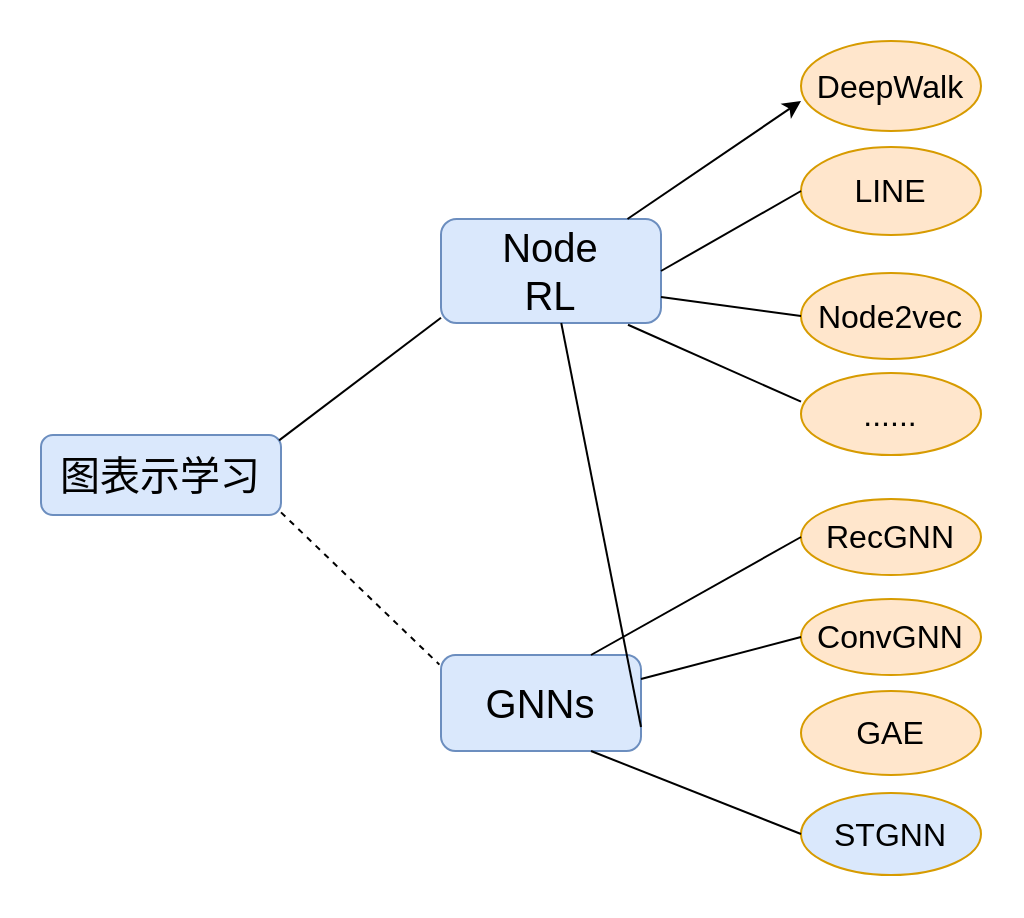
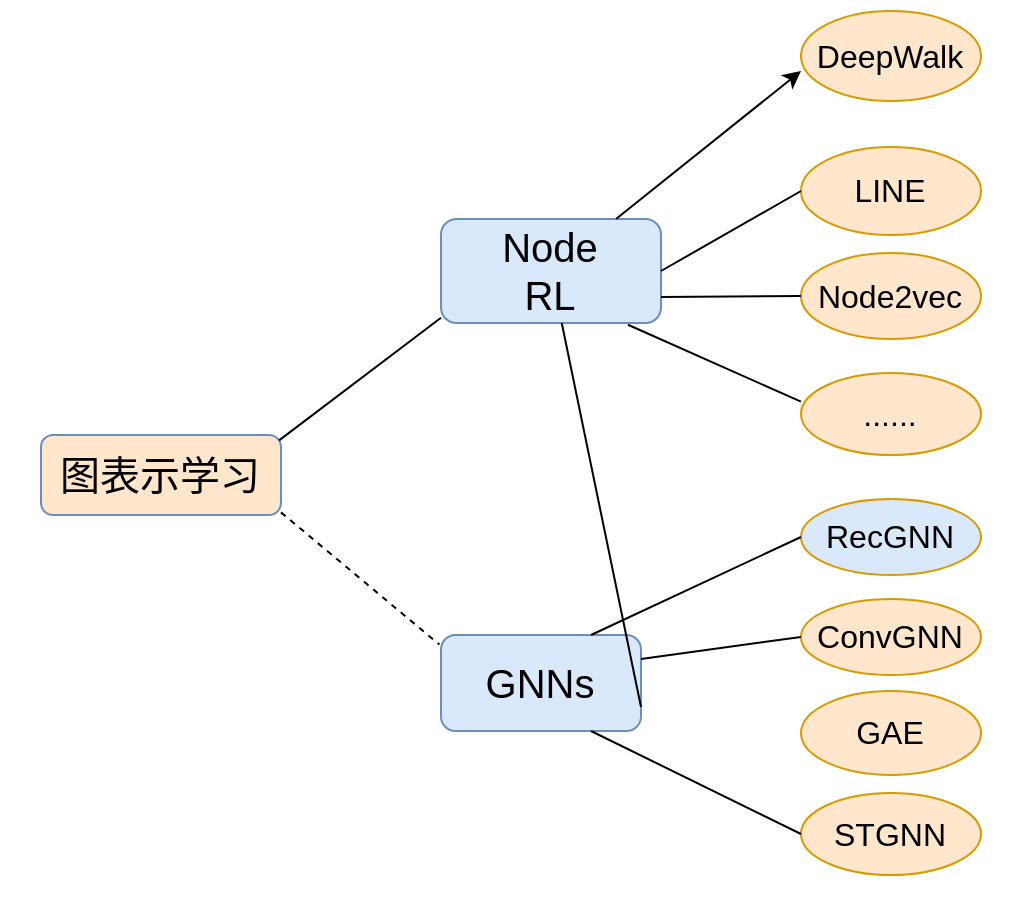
  <mxCell id="0" />
  <mxCell id="1" parent="0" />
- <mxCell id="2" value="&lt;font style=&quot;font-size: 20px&quot;&gt;图表示学习&lt;/font&gt;" style="rounded=1;whiteSpace=wrap;html=1;fillColor=#dae8fc;strokeColor=#6c8ebf;" parent="1" vertex="1"><mxGeometry x="20" y="217" width="120" height="40" as="geometry" /></mxCell>
+ <mxCell id="2" value="&lt;font style=&quot;font-size: 20px&quot;&gt;图表示学习&lt;/font&gt;" style="rounded=1;whiteSpace=wrap;html=1;fillColor=#ffe6cc;strokeColor=#6c8ebf;" parent="1" vertex="1"><mxGeometry x="20" y="217" width="120" height="40" as="geometry" /></mxCell>
  <mxCell id="3" value="&lt;font style=&quot;font-size: 20px&quot;&gt;Node&lt;br&gt;RL&lt;br&gt;&lt;/font&gt;" style="rounded=1;whiteSpace=wrap;html=1;fillColor=#dae8fc;strokeColor=#6c8ebf;" parent="1" vertex="1"><mxGeometry x="220" y="109" width="110" height="52" as="geometry" /></mxCell>
- <mxCell id="4" value="&lt;font style=&quot;font-size: 20px&quot;&gt;GNNs&lt;/font&gt;" style="rounded=1;whiteSpace=wrap;html=1;fillColor=#dae8fc;strokeColor=#6c8ebf;" parent="1" vertex="1"><mxGeometry x="220" y="327" width="100" height="48" as="geometry" /></mxCell>
+ <mxCell id="4" value="&lt;font style=&quot;font-size: 20px&quot;&gt;GNNs&lt;/font&gt;" style="rounded=1;whiteSpace=wrap;html=1;fillColor=#dae8fc;strokeColor=#6c8ebf;" parent="1" vertex="1"><mxGeometry x="220" y="317" width="100" height="48" as="geometry" /></mxCell>
  <mxCell id="5" value="" style="endArrow=none;html=1;entryX=-0.008;entryY=0.1;entryDx=0;entryDy=0;entryPerimeter=0;exitX=1;exitY=0.967;exitDx=0;exitDy=0;exitPerimeter=0;dashed=1;" parent="1" source="2" target="4" edge="1"><mxGeometry width="50" height="50" relative="1" as="geometry"><mxPoint x="20" y="477" as="sourcePoint" /><mxPoint x="70" y="427" as="targetPoint" /></mxGeometry></mxCell>
  <mxCell id="6" value="" style="endArrow=none;html=1;entryX=0;entryY=0.95;entryDx=0;entryDy=0;entryPerimeter=0;exitX=0.992;exitY=0.067;exitDx=0;exitDy=0;exitPerimeter=0;" parent="1" source="2" target="3" edge="1"><mxGeometry width="50" height="50" relative="1" as="geometry"><mxPoint x="20" y="477" as="sourcePoint" /><mxPoint x="70" y="427" as="targetPoint" /></mxGeometry></mxCell>
- <mxCell id="7" value="&lt;font style=&quot;font-size: 16px&quot;&gt;DeepWalk&lt;/font&gt;" style="ellipse;whiteSpace=wrap;html=1;fillColor=#ffe6cc;strokeColor=#d79b00;" parent="1" vertex="1"><mxGeometry x="400" y="20" width="90" height="45" as="geometry" /></mxCell>
+ <mxCell id="7" value="&lt;font style=&quot;font-size: 16px&quot;&gt;DeepWalk&lt;/font&gt;" style="ellipse;whiteSpace=wrap;html=1;fillColor=#ffe6cc;strokeColor=#d79b00;" parent="1" vertex="1"><mxGeometry x="400" y="5" width="90" height="45" as="geometry" /></mxCell>
  <mxCell id="8" value="&lt;font style=&quot;font-size: 16px&quot;&gt;LINE&lt;/font&gt;" style="ellipse;whiteSpace=wrap;html=1;fillColor=#ffe6cc;strokeColor=#d79b00;" parent="1" vertex="1"><mxGeometry x="400" y="73" width="90" height="44" as="geometry" /></mxCell>
- <mxCell id="9" value="&lt;font style=&quot;font-size: 16px&quot;&gt;Node2vec&lt;/font&gt;" style="ellipse;whiteSpace=wrap;html=1;fillColor=#ffe6cc;strokeColor=#d79b00;" parent="1" vertex="1"><mxGeometry x="400" y="136" width="90" height="43" as="geometry" /></mxCell>
+ <mxCell id="9" value="&lt;font style=&quot;font-size: 16px&quot;&gt;Node2vec&lt;/font&gt;" style="ellipse;whiteSpace=wrap;html=1;fillColor=#ffe6cc;strokeColor=#d79b00;" parent="1" vertex="1"><mxGeometry x="400" y="126" width="90" height="43" as="geometry" /></mxCell>
  <mxCell id="10" value="" style="endArrow=classic;html=1;entryX=0;entryY=0.667;entryDx=0;entryDy=0;entryPerimeter=0;" parent="1" source="3" target="7" edge="1"><mxGeometry width="50" height="50" relative="1" as="geometry"><mxPoint x="20" y="477" as="sourcePoint" /><mxPoint x="70" y="427" as="targetPoint" /></mxGeometry></mxCell>
  <mxCell id="11" value="" style="endArrow=none;html=1;entryX=0;entryY=0.5;entryDx=0;entryDy=0;exitX=1;exitY=0.5;exitDx=0;exitDy=0;" parent="1" source="3" target="8" edge="1"><mxGeometry width="50" height="50" relative="1" as="geometry"><mxPoint x="20" y="477" as="sourcePoint" /><mxPoint x="70" y="427" as="targetPoint" /></mxGeometry></mxCell>
  <mxCell id="12" value="&lt;font style=&quot;font-size: 16px&quot;&gt;......&lt;/font&gt;" style="ellipse;whiteSpace=wrap;html=1;fillColor=#ffe6cc;strokeColor=#d79b00;" parent="1" vertex="1"><mxGeometry x="400" y="186" width="90" height="41" as="geometry" /></mxCell>
  <mxCell id="13" value="" style="endArrow=none;html=1;entryX=0;entryY=0.5;entryDx=0;entryDy=0;exitX=1;exitY=0.75;exitDx=0;exitDy=0;" parent="1" source="3" target="9" edge="1"><mxGeometry width="50" height="50" relative="1" as="geometry"><mxPoint x="20" y="477" as="sourcePoint" /><mxPoint x="70" y="427" as="targetPoint" /></mxGeometry></mxCell>
  <mxCell id="14" value="" style="endArrow=none;html=1;entryX=0;entryY=0.35;entryDx=0;entryDy=0;entryPerimeter=0;exitX=0.85;exitY=1.017;exitDx=0;exitDy=0;exitPerimeter=0;" parent="1" source="3" target="12" edge="1"><mxGeometry width="50" height="50" relative="1" as="geometry"><mxPoint x="20" y="477" as="sourcePoint" /><mxPoint x="70" y="427" as="targetPoint" /></mxGeometry></mxCell>
- <mxCell id="15" value="&lt;font style=&quot;font-size: 16px&quot;&gt;RecGNN&lt;/font&gt;" style="ellipse;whiteSpace=wrap;html=1;fillColor=#ffe6cc;strokeColor=#d79b00;" parent="1" vertex="1"><mxGeometry x="400" y="249" width="90" height="38" as="geometry" /></mxCell>
+ <mxCell id="15" value="&lt;font style=&quot;font-size: 16px&quot;&gt;RecGNN&lt;/font&gt;" style="ellipse;whiteSpace=wrap;html=1;fillColor=#dae8fc;strokeColor=#d79b00;" parent="1" vertex="1"><mxGeometry x="400" y="249" width="90" height="38" as="geometry" /></mxCell>
  <mxCell id="16" value="&lt;font style=&quot;font-size: 16px&quot;&gt;ConvGNN&lt;/font&gt;" style="ellipse;whiteSpace=wrap;html=1;fillColor=#ffe6cc;strokeColor=#d79b00;" parent="1" vertex="1"><mxGeometry x="400" y="299" width="90" height="38" as="geometry" /></mxCell>
  <mxCell id="17" value="&lt;font style=&quot;font-size: 16px&quot;&gt;GAE&lt;/font&gt;" style="ellipse;whiteSpace=wrap;html=1;fillColor=#ffe6cc;strokeColor=#d79b00;" parent="1" vertex="1"><mxGeometry x="400" y="345" width="90" height="42" as="geometry" /></mxCell>
- <mxCell id="18" value="&lt;font style=&quot;font-size: 16px&quot;&gt;STGNN&lt;/font&gt;" style="ellipse;whiteSpace=wrap;html=1;fillColor=#dae8fc;strokeColor=#d79b00;" parent="1" vertex="1"><mxGeometry x="400" y="396" width="90" height="41" as="geometry" /></mxCell>
+ <mxCell id="18" value="&lt;font style=&quot;font-size: 16px&quot;&gt;STGNN&lt;/font&gt;" style="ellipse;whiteSpace=wrap;html=1;fillColor=#ffe6cc;strokeColor=#d79b00;" parent="1" vertex="1"><mxGeometry x="400" y="396" width="90" height="41" as="geometry" /></mxCell>
  <mxCell id="19" value="" style="endArrow=none;html=1;entryX=0;entryY=0.5;entryDx=0;entryDy=0;exitX=0.75;exitY=0;exitDx=0;exitDy=0;" parent="1" source="4" target="15" edge="1"><mxGeometry width="50" height="50" relative="1" as="geometry"><mxPoint x="20" y="627" as="sourcePoint" /><mxPoint x="70" y="577" as="targetPoint" /></mxGeometry></mxCell>
  <mxCell id="20" value="" style="endArrow=none;html=1;entryX=0;entryY=0.5;entryDx=0;entryDy=0;exitX=1;exitY=0.25;exitDx=0;exitDy=0;" parent="1" source="4" target="16" edge="1"><mxGeometry width="50" height="50" relative="1" as="geometry"><mxPoint x="20" y="627" as="sourcePoint" /><mxPoint x="70" y="577" as="targetPoint" /></mxGeometry></mxCell>
  <mxCell id="21" value="" style="endArrow=none;html=1;exitX=1;exitY=0.75;exitDx=0;exitDy=0;" parent="1" source="4" target="3" edge="1"><mxGeometry width="50" height="50" relative="1" as="geometry"><mxPoint x="20" y="627" as="sourcePoint" /><mxPoint x="70" y="577" as="targetPoint" /></mxGeometry></mxCell>
  <mxCell id="22" value="" style="endArrow=none;html=1;entryX=0;entryY=0.5;entryDx=0;entryDy=0;exitX=0.75;exitY=1;exitDx=0;exitDy=0;" parent="1" source="4" target="18" edge="1"><mxGeometry width="50" height="50" relative="1" as="geometry"><mxPoint x="20" y="627" as="sourcePoint" /><mxPoint x="70" y="577" as="targetPoint" /></mxGeometry></mxCell>
